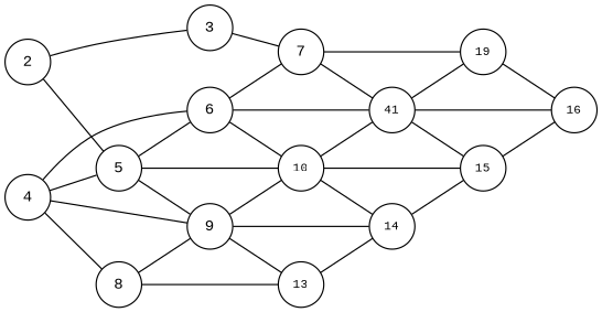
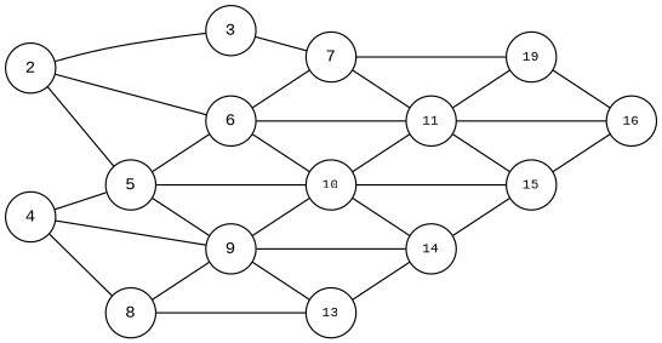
  strict graph {
    fontname="Liberation Mono"
    rankdir=LR
    node [fontname="Liberation Mono" fontsize=12 shape=circle]
    edge [fontname="Liberation Mono"]
    n1 [label=2]
    n2 [label=5]
    n3 [label=3]
    n4 [label=6]
    n5 [label=4]
    n6 [label=8]
    n7 [label=9]
    n8 [fontsize=10 label=10]
    n9 [label=7]
-   n10 [fontsize=10 label=41]
+   n10 [fontsize=10 label=11]
    n11 [fontsize=10 label=19]
    n12 [fontsize=10 label=13]
    n13 [fontsize=10 label=14]
    n14 [fontsize=10 label=15]
    n15 [fontsize=10 label=16]
    n1 -- n2
    n1 -- n3
-   n5 -- n4
+   n1 -- n4
    n2 -- n4
    n2 -- n7
    n2 -- n8
    n3 -- n9
    n4 -- n8
    n4 -- n9
    n4 -- n10
    n5 -- n2
    n5 -- n6
    n5 -- n7
    n6 -- n7
    n6 -- n12
    n7 -- n8
    n7 -- n12
    n7 -- n13
    n8 -- n10
    n8 -- n13
    n8 -- n14
    n9 -- n10
    n9 -- n11
    n10 -- n11
    n10 -- n14
    n10 -- n15
    n11 -- n15
    n12 -- n13
    n13 -- n14
    n14 -- n15
  }
